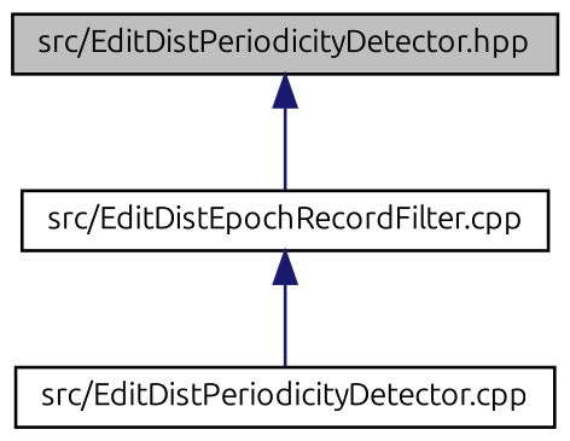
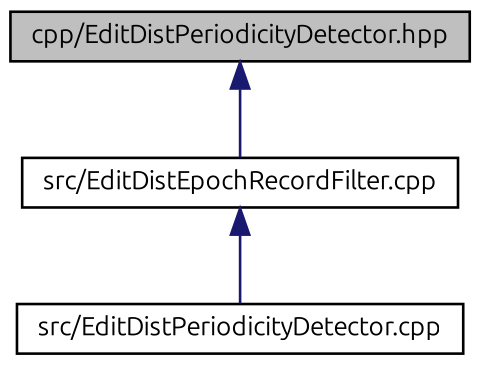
  digraph {
    fontname=Ubuntu
    node [color=black fillcolor=white fontname=Ubuntu fontsize=10 shape=record style=filled]
    edge [color=midnightblue dir=back fontname=Ubuntu fontsize=10 labelfontname=Helvetica labelfontsize=10 style=solid]
-   n1 [fillcolor=grey75 fontcolor=black height=0.2 label="src/EditDistPeriodicityDetector.hpp" width=0.4]
+   n1 [fillcolor=grey75 fontcolor=black height=0.2 label="cpp/EditDistPeriodicityDetector.hpp" width=0.4]
    n2 [height=0.2 label="src/EditDistEpochRecordFilter.cpp" width=0.4]
    n3 [height=0.2 label="src/EditDistPeriodicityDetector.cpp" width=0.4]
    n1 -> n2
    n2 -> n3
  }
